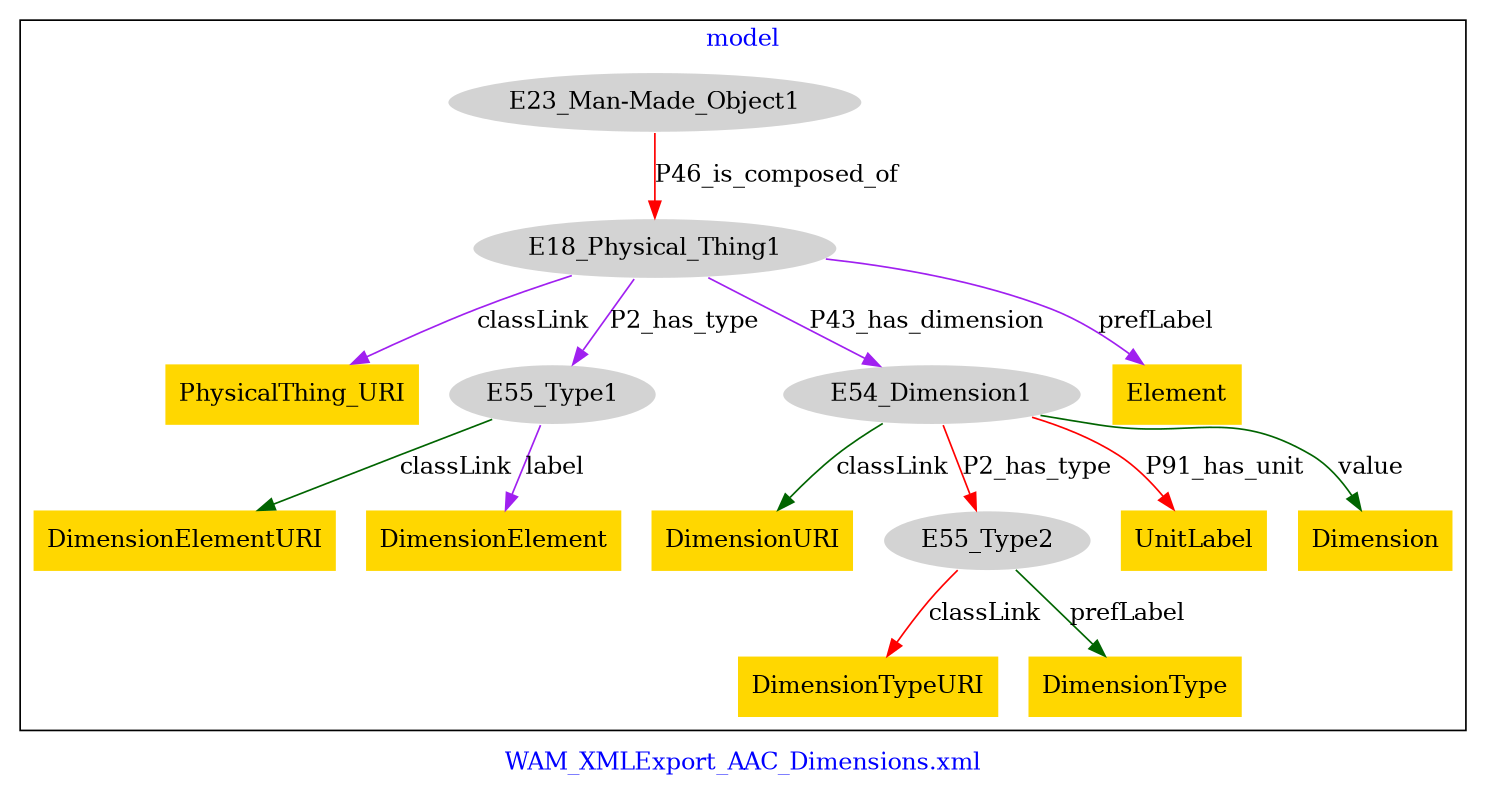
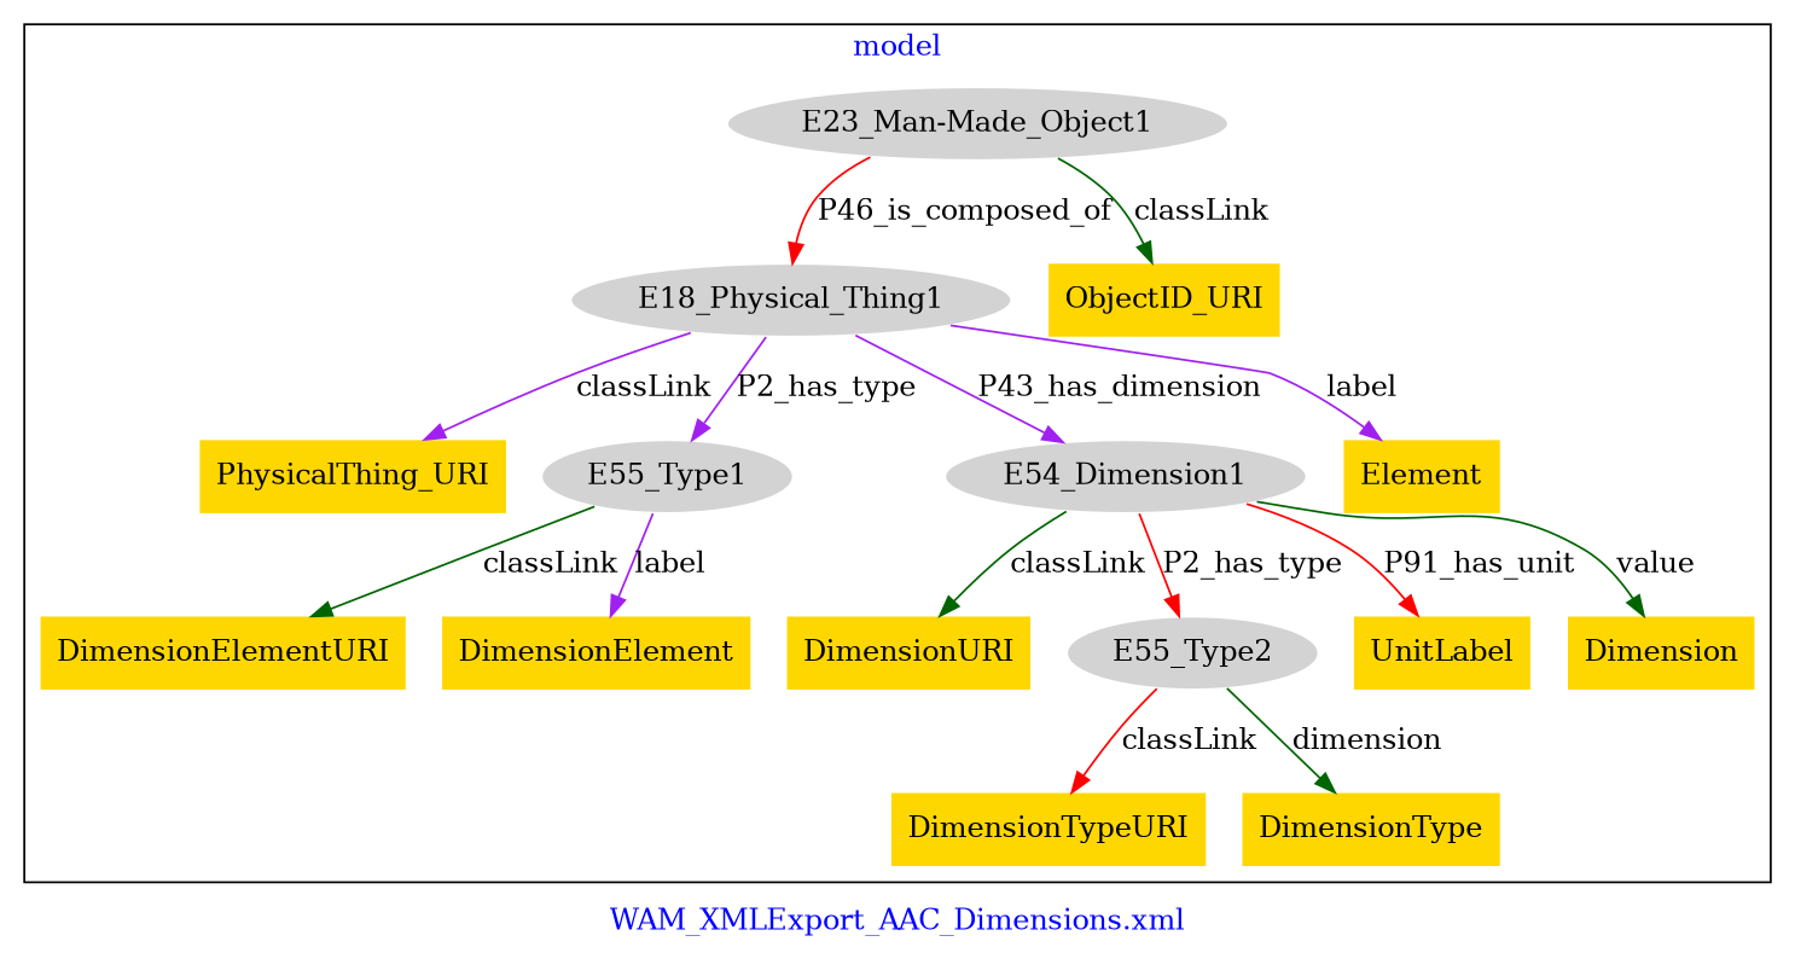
  digraph {
    fontcolor=blue
    label="WAM_XMLExport_AAC_Dimensions.xml"
    remincross=true
    node [fillcolor=gold style=filled shape=plaintext]
    edge [color=purple fontcolor=black]
    n1 [color=white fillcolor=lightgray label=E18_Physical_Thing1 shape=""]
    n2 [label=PhysicalThing_URI]
    n3 [color=white fillcolor=lightgray label=E55_Type1 shape=""]
    n4 [color=white fillcolor=lightgray label=E54_Dimension1 shape=""]
    n5 [label=Element]
    n6 [color=white fillcolor=lightgray label="E23_Man-Made_Object1" shape=""]
+   n7 [label=ObjectID_URI]
    n8 [label=DimensionURI]
    n9 [color=white fillcolor=lightgray label=E55_Type2 shape=""]
    n10 [label=UnitLabel]
    n11 [label=Dimension]
    n12 [label=DimensionElementURI]
    n13 [label=DimensionElement]
    n14 [label=DimensionTypeURI]
    n15 [label=DimensionType]
    subgraph cluster_1 {
      label=model
      n1
      n2
      n3
      n4
      n5
      n6
+     n7
      n8
      n9
      n10
      n11
      n12
      n13
      n14
      n15
    }
    n1 -> n2 [label=classLink]
    n1 -> n3 [label=P2_has_type]
    n1 -> n4 [label=P43_has_dimension]
-   n1 -> n5 [label=prefLabel]
+   n1 -> n5 [label=label]
    n3 -> n12 [color=darkgreen label=classLink]
    n3 -> n13 [label=label]
    n4 -> n8 [color=darkgreen label=classLink]
    n4 -> n9 [color=red label=P2_has_type]
    n4 -> n10 [color=red label=P91_has_unit]
    n4 -> n11 [color=darkgreen label=value]
    n6 -> n1 [color=red label=P46_is_composed_of]
+   n6 -> n7 [color=darkgreen label=classLink]
    n9 -> n14 [color=red label=classLink]
-   n9 -> n15 [color=darkgreen label=prefLabel]
+   n9 -> n15 [color=darkgreen label=dimension]
  }
